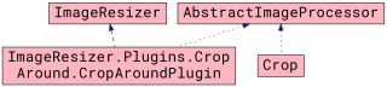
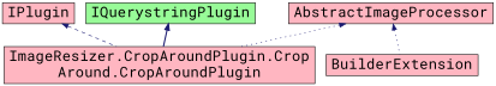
  digraph {
    fontname="Roboto Mono"
    node [color=black fillcolor=lightpink fontname="Roboto Mono" fontsize=24 shape=record style=filled]
    edge [color=midnightblue dir=back fontname="Roboto Mono" fontsize=24 labelfontname=Helvetica labelfontsize=24 style=dotted]
-   n1 [fontcolor=black height=0.2 label="ImageResizer.Plugins.Crop\lAround.CropAroundPlugin" width=0.4]
-   n2 [height=0.2 label=Crop width=0.4]
+   n1 [fontcolor=black height=0.2 label="ImageResizer.CropAroundPlugin.Crop\lAround.CropAroundPlugin" width=0.4]
+   n2 [height=0.2 label=BuilderExtension width=0.4]
    n3 [height=0.2 label=AbstractImageProcessor width=0.4]
-   n4 [height=0.2 label=ImageResizer width=0.4]
+   n4 [height=0.2 label=IPlugin width=0.4]
+   n5 [fillcolor=palegreen height=0.2 label=IQuerystringPlugin width=0.4]
    n3 -> n1
    n3 -> n2
    n4 -> n1 [style=dashed]
+   n5 -> n1 [style=bold]
  }
